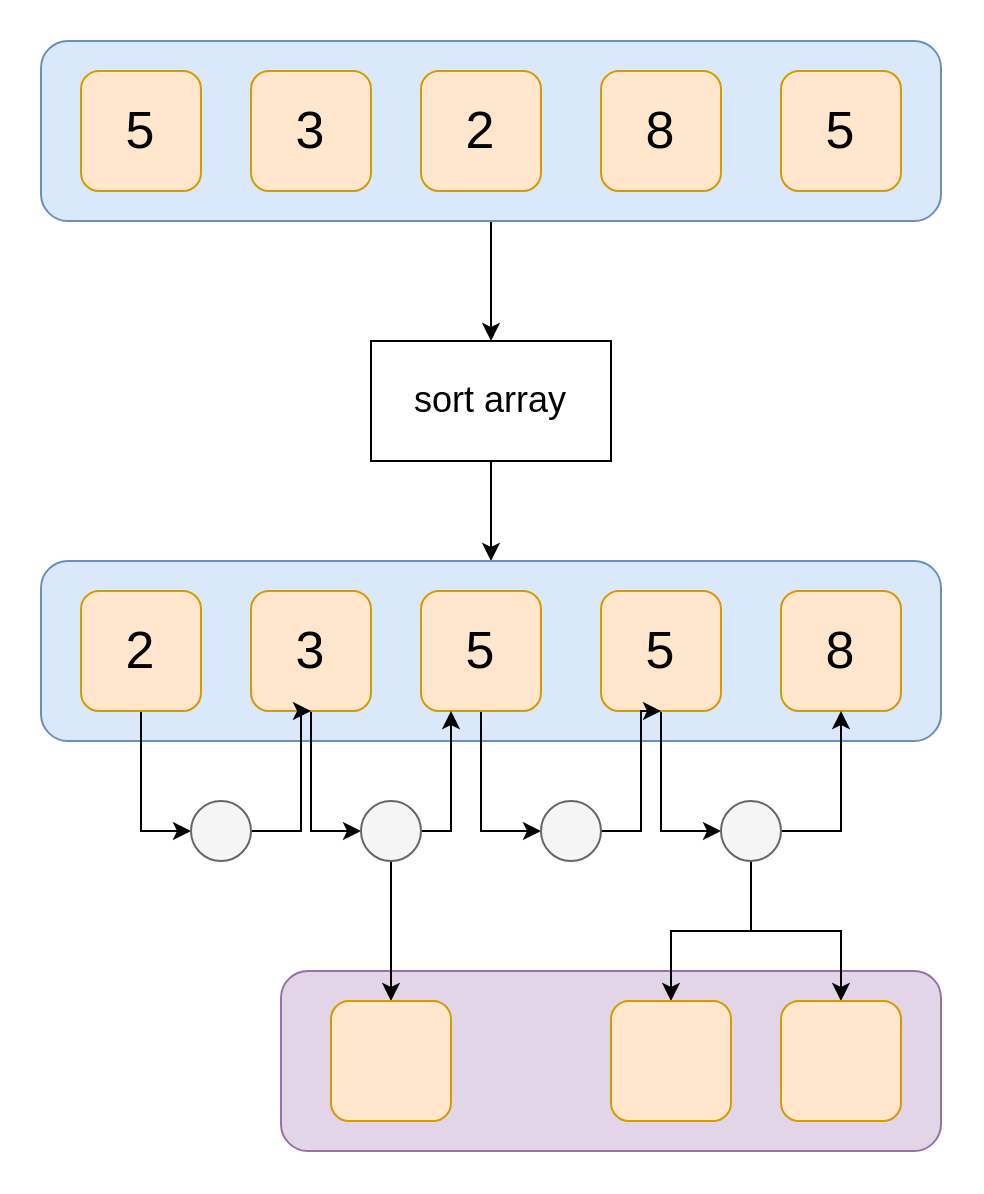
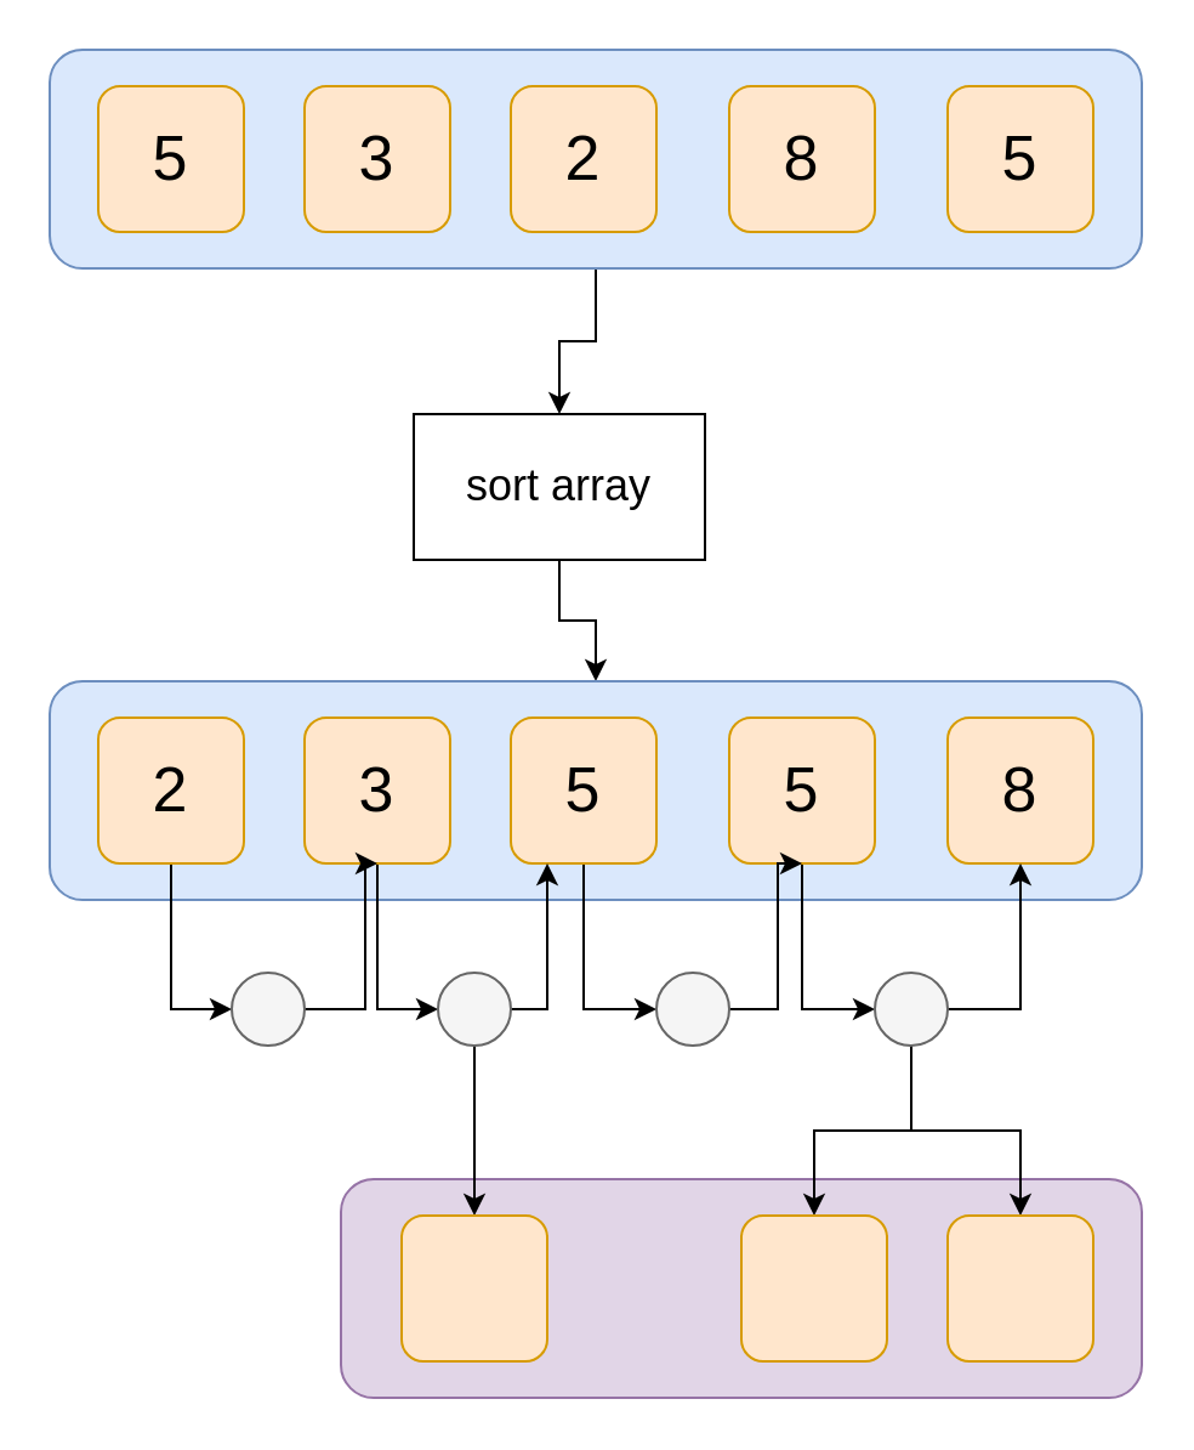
  <mxCell id="0" />
  <mxCell id="1" parent="0" />
  <mxCell id="2" value="" style="rounded=1;whiteSpace=wrap;html=1;fillColor=#e1d5e7;strokeColor=#9673a6;fontSize=15;" vertex="1" parent="1"><mxGeometry x="140" y="485" width="330" height="90" as="geometry" /></mxCell>
  <mxCell id="3" style="edgeStyle=orthogonalEdgeStyle;rounded=0;orthogonalLoop=1;jettySize=auto;html=1;entryX=0.5;entryY=0;entryDx=0;entryDy=0;" edge="1" parent="1" source="4" target="7"><mxGeometry relative="1" as="geometry" /></mxCell>
  <mxCell id="4" value="" style="rounded=1;whiteSpace=wrap;html=1;fillColor=#dae8fc;strokeColor=#6c8ebf;fontSize=15;" vertex="1" parent="1"><mxGeometry x="20" y="20" width="450" height="90" as="geometry" /></mxCell>
  <mxCell id="5" value="5" style="rounded=1;whiteSpace=wrap;html=1;fillColor=#ffe6cc;strokeColor=#d79b00;fontSize=26;" vertex="1" parent="1"><mxGeometry x="390" y="35" width="60" height="60" as="geometry" /></mxCell>
  <mxCell id="6" style="edgeStyle=orthogonalEdgeStyle;rounded=0;orthogonalLoop=1;jettySize=auto;html=1;entryX=0.5;entryY=0;entryDx=0;entryDy=0;" edge="1" parent="1" source="7" target="12"><mxGeometry relative="1" as="geometry" /></mxCell>
- <mxCell id="7" value="sort array" style="rounded=0;whiteSpace=wrap;html=1;fontSize=18;" vertex="1" parent="1"><mxGeometry x="185" y="170" width="120" height="60" as="geometry" /></mxCell>
+ <mxCell id="7" value="sort array" style="rounded=0;whiteSpace=wrap;html=1;fontSize=18;" vertex="1" parent="1"><mxGeometry x="170" y="170" width="120" height="60" as="geometry" /></mxCell>
  <mxCell id="8" value="5" style="rounded=1;whiteSpace=wrap;html=1;fillColor=#ffe6cc;strokeColor=#d79b00;fontSize=26;" vertex="1" parent="1"><mxGeometry x="40" y="35" width="60" height="60" as="geometry" /></mxCell>
  <mxCell id="9" value="3" style="rounded=1;whiteSpace=wrap;html=1;fillColor=#ffe6cc;strokeColor=#d79b00;fontSize=26;" vertex="1" parent="1"><mxGeometry x="125" y="35" width="60" height="60" as="geometry" /></mxCell>
  <mxCell id="10" value="2" style="rounded=1;whiteSpace=wrap;html=1;fillColor=#ffe6cc;strokeColor=#d79b00;fontSize=26;" vertex="1" parent="1"><mxGeometry x="210" y="35" width="60" height="60" as="geometry" /></mxCell>
  <mxCell id="11" value="8" style="rounded=1;whiteSpace=wrap;html=1;fillColor=#ffe6cc;strokeColor=#d79b00;fontSize=26;" vertex="1" parent="1"><mxGeometry x="300" y="35" width="60" height="60" as="geometry" /></mxCell>
  <mxCell id="12" value="" style="rounded=1;whiteSpace=wrap;html=1;fillColor=#dae8fc;strokeColor=#6c8ebf;fontSize=15;" vertex="1" parent="1"><mxGeometry x="20" y="280" width="450" height="90" as="geometry" /></mxCell>
  <mxCell id="13" value="8" style="rounded=1;whiteSpace=wrap;html=1;fillColor=#ffe6cc;strokeColor=#d79b00;fontSize=26;" vertex="1" parent="1"><mxGeometry x="390" y="295" width="60" height="60" as="geometry" /></mxCell>
  <mxCell id="14" style="edgeStyle=orthogonalEdgeStyle;rounded=0;orthogonalLoop=1;jettySize=auto;html=1;entryX=0;entryY=0.5;entryDx=0;entryDy=0;" edge="1" parent="1" source="15" target="23"><mxGeometry relative="1" as="geometry" /></mxCell>
  <mxCell id="15" value="2" style="rounded=1;whiteSpace=wrap;html=1;fillColor=#ffe6cc;strokeColor=#d79b00;fontSize=26;" vertex="1" parent="1"><mxGeometry x="40" y="295" width="60" height="60" as="geometry" /></mxCell>
  <mxCell id="16" style="edgeStyle=orthogonalEdgeStyle;rounded=0;orthogonalLoop=1;jettySize=auto;html=1;entryX=0;entryY=0.5;entryDx=0;entryDy=0;" edge="1" parent="1" source="17" target="26"><mxGeometry relative="1" as="geometry" /></mxCell>
  <mxCell id="17" value="3" style="rounded=1;whiteSpace=wrap;html=1;fillColor=#ffe6cc;strokeColor=#d79b00;fontSize=26;" vertex="1" parent="1"><mxGeometry x="125" y="295" width="60" height="60" as="geometry" /></mxCell>
  <mxCell id="18" style="edgeStyle=orthogonalEdgeStyle;rounded=0;orthogonalLoop=1;jettySize=auto;html=1;entryX=0;entryY=0.5;entryDx=0;entryDy=0;" edge="1" parent="1" source="19" target="28"><mxGeometry relative="1" as="geometry" /></mxCell>
  <mxCell id="19" value="5" style="rounded=1;whiteSpace=wrap;html=1;fillColor=#ffe6cc;strokeColor=#d79b00;fontSize=26;" vertex="1" parent="1"><mxGeometry x="210" y="295" width="60" height="60" as="geometry" /></mxCell>
  <mxCell id="20" style="edgeStyle=orthogonalEdgeStyle;rounded=0;orthogonalLoop=1;jettySize=auto;html=1;entryX=0;entryY=0.5;entryDx=0;entryDy=0;" edge="1" parent="1" source="21" target="32"><mxGeometry relative="1" as="geometry" /></mxCell>
  <mxCell id="21" value="5" style="rounded=1;whiteSpace=wrap;html=1;fillColor=#ffe6cc;strokeColor=#d79b00;fontSize=26;" vertex="1" parent="1"><mxGeometry x="300" y="295" width="60" height="60" as="geometry" /></mxCell>
  <mxCell id="22" style="edgeStyle=orthogonalEdgeStyle;rounded=0;orthogonalLoop=1;jettySize=auto;html=1;entryX=0.5;entryY=1;entryDx=0;entryDy=0;" edge="1" parent="1" source="23" target="17"><mxGeometry relative="1" as="geometry"><mxPoint x="150" y="380" as="targetPoint" /><Array as="points"><mxPoint x="150" y="415" /><mxPoint x="150" y="355" /></Array></mxGeometry></mxCell>
  <mxCell id="23" value="" style="ellipse;whiteSpace=wrap;html=1;aspect=fixed;fontSize=20;fillColor=#f5f5f5;strokeColor=#666666;fontColor=#333333;" vertex="1" parent="1"><mxGeometry x="95" y="400" width="30" height="30" as="geometry" /></mxCell>
  <mxCell id="24" style="edgeStyle=orthogonalEdgeStyle;rounded=0;orthogonalLoop=1;jettySize=auto;html=1;entryX=0.25;entryY=1;entryDx=0;entryDy=0;" edge="1" parent="1" source="26" target="19"><mxGeometry relative="1" as="geometry"><Array as="points"><mxPoint x="225" y="415" /></Array></mxGeometry></mxCell>
  <mxCell id="25" style="edgeStyle=orthogonalEdgeStyle;rounded=0;orthogonalLoop=1;jettySize=auto;html=1;entryX=0.5;entryY=0;entryDx=0;entryDy=0;fontSize=20;" edge="1" parent="1" source="26" target="33"><mxGeometry relative="1" as="geometry" /></mxCell>
  <mxCell id="26" value="" style="ellipse;whiteSpace=wrap;html=1;aspect=fixed;fontSize=20;fillColor=#f5f5f5;strokeColor=#666666;fontColor=#333333;" vertex="1" parent="1"><mxGeometry x="180" y="400" width="30" height="30" as="geometry" /></mxCell>
  <mxCell id="27" style="edgeStyle=orthogonalEdgeStyle;rounded=0;orthogonalLoop=1;jettySize=auto;html=1;entryX=0.5;entryY=1;entryDx=0;entryDy=0;" edge="1" parent="1" source="28" target="21"><mxGeometry relative="1" as="geometry"><Array as="points"><mxPoint x="320" y="415" /><mxPoint x="320" y="355" /></Array></mxGeometry></mxCell>
  <mxCell id="28" value="" style="ellipse;whiteSpace=wrap;html=1;aspect=fixed;fontSize=20;fillColor=#f5f5f5;strokeColor=#666666;fontColor=#333333;" vertex="1" parent="1"><mxGeometry x="270" y="400" width="30" height="30" as="geometry" /></mxCell>
  <mxCell id="29" style="edgeStyle=orthogonalEdgeStyle;rounded=0;orthogonalLoop=1;jettySize=auto;html=1;entryX=0.5;entryY=1;entryDx=0;entryDy=0;" edge="1" parent="1" source="32" target="13"><mxGeometry relative="1" as="geometry"><Array as="points"><mxPoint x="420" y="415" /></Array></mxGeometry></mxCell>
  <mxCell id="30" style="edgeStyle=orthogonalEdgeStyle;rounded=0;orthogonalLoop=1;jettySize=auto;html=1;entryX=0.5;entryY=0;entryDx=0;entryDy=0;fontSize=20;" edge="1" parent="1" source="32" target="35"><mxGeometry relative="1" as="geometry" /></mxCell>
  <mxCell id="31" style="edgeStyle=orthogonalEdgeStyle;rounded=0;orthogonalLoop=1;jettySize=auto;html=1;fontSize=20;" edge="1" parent="1" source="32" target="34"><mxGeometry relative="1" as="geometry" /></mxCell>
  <mxCell id="32" value="" style="ellipse;whiteSpace=wrap;html=1;aspect=fixed;fontSize=20;fillColor=#f5f5f5;strokeColor=#666666;fontColor=#333333;" vertex="1" parent="1"><mxGeometry x="360" y="400" width="30" height="30" as="geometry" /></mxCell>
  <mxCell id="33" value="" style="rounded=1;whiteSpace=wrap;html=1;fillColor=#ffe6cc;strokeColor=#d79b00;fontSize=26;" vertex="1" parent="1"><mxGeometry x="165" y="500" width="60" height="60" as="geometry" /></mxCell>
  <mxCell id="34" value="" style="rounded=1;whiteSpace=wrap;html=1;fillColor=#ffe6cc;strokeColor=#d79b00;fontSize=26;" vertex="1" parent="1"><mxGeometry x="390" y="500" width="60" height="60" as="geometry" /></mxCell>
  <mxCell id="35" value="" style="rounded=1;whiteSpace=wrap;html=1;fillColor=#ffe6cc;strokeColor=#d79b00;fontSize=26;" vertex="1" parent="1"><mxGeometry x="305" y="500" width="60" height="60" as="geometry" /></mxCell>
